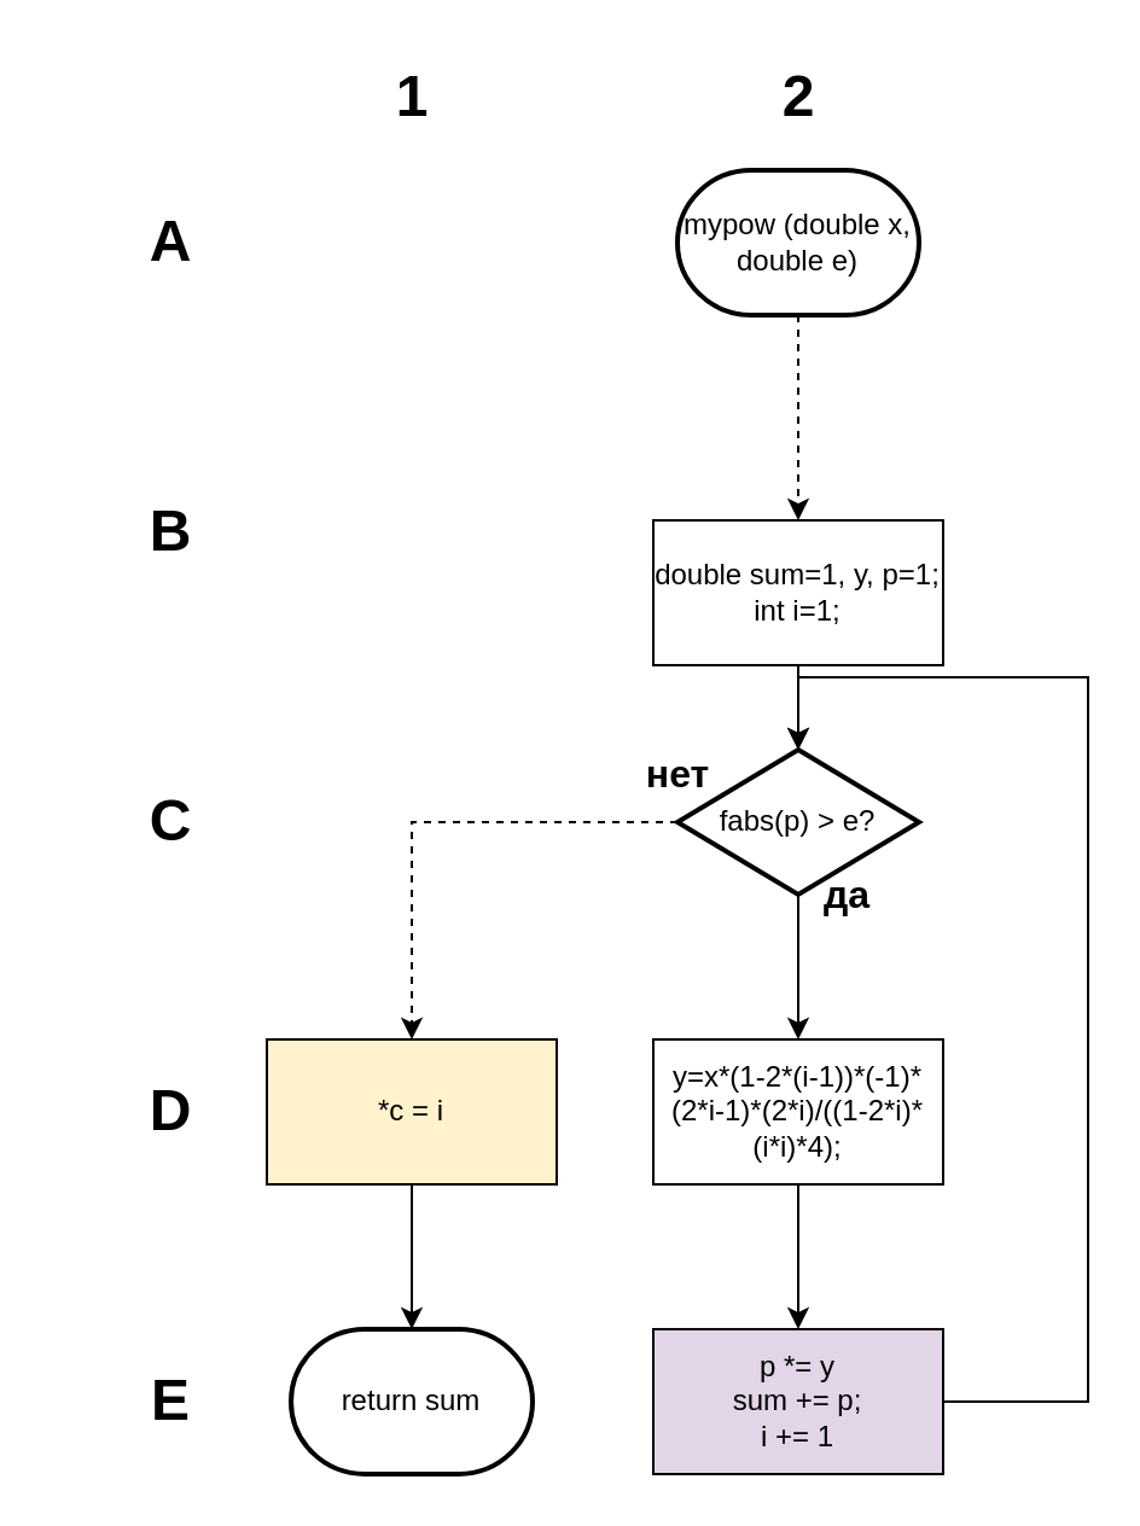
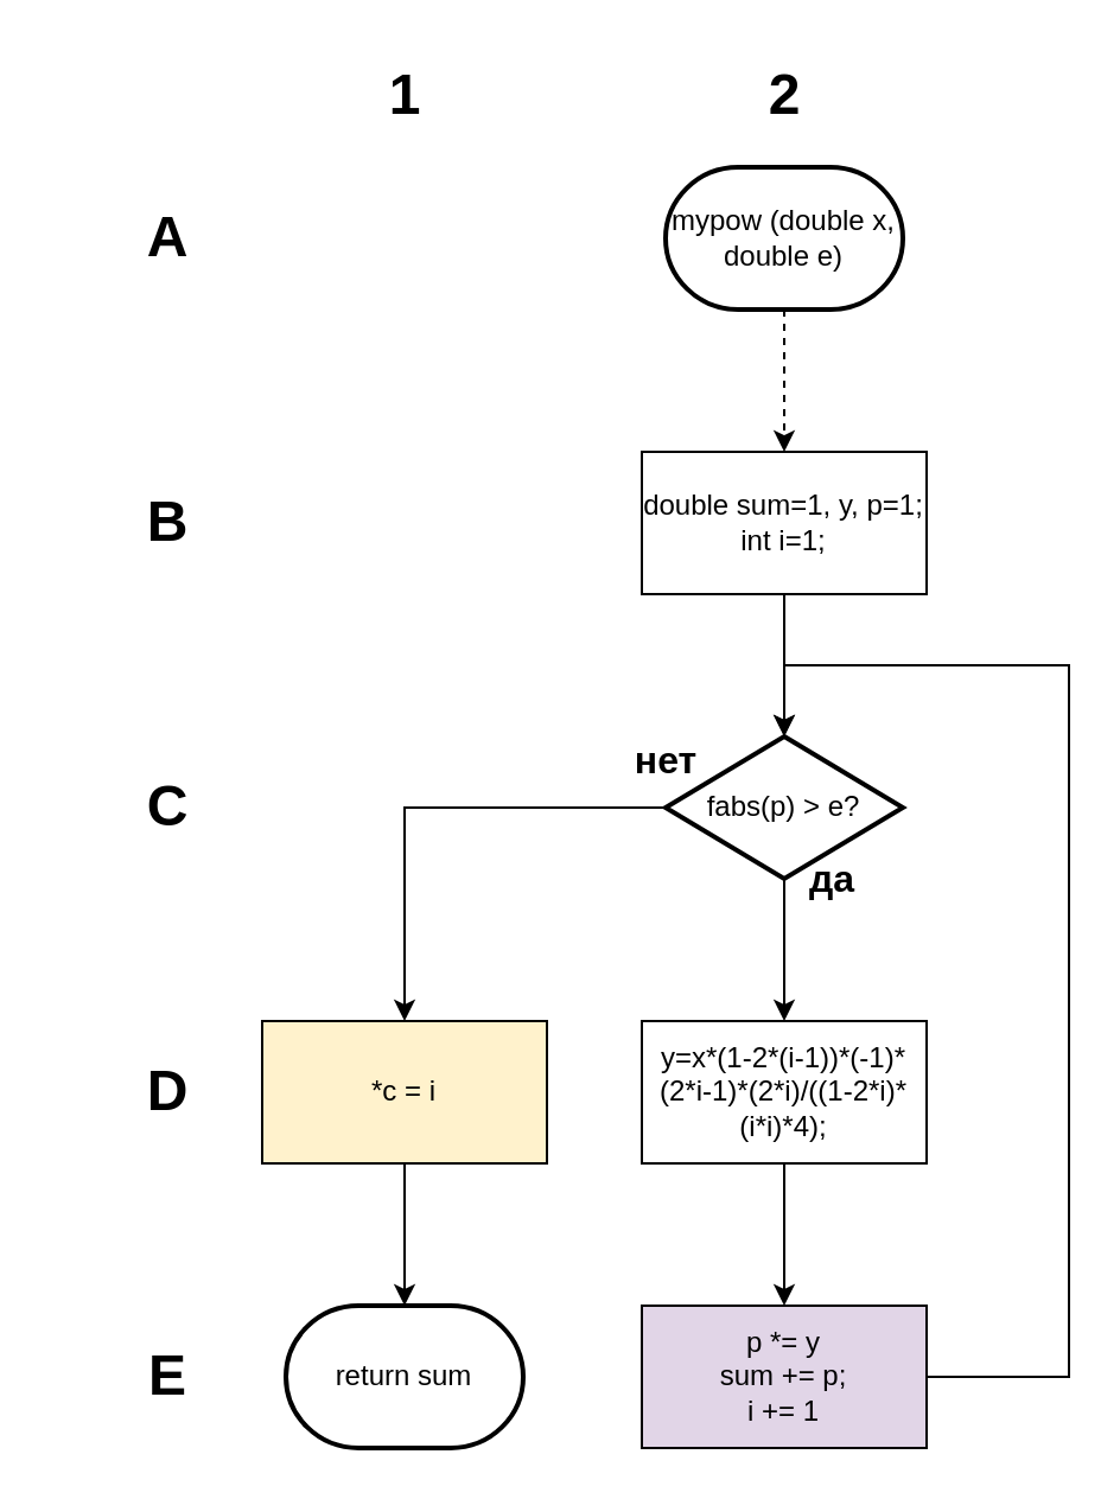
  <mxCell id="0" />
  <mxCell id="1" parent="0" />
  <mxCell id="2" value="" style="edgeStyle=orthogonalEdgeStyle;rounded=0;orthogonalLoop=1;jettySize=auto;html=1;dashed=1;" parent="1" source="3" target="5" edge="1"><mxGeometry relative="1" as="geometry" /></mxCell>
  <mxCell id="3" value="mypow (double x, double e)" style="strokeWidth=2;html=1;shape=mxgraph.flowchart.terminator;whiteSpace=wrap;" parent="1" vertex="1"><mxGeometry x="280" y="70" width="100" height="60" as="geometry" /></mxCell>
  <mxCell id="4" value="" style="edgeStyle=orthogonalEdgeStyle;rounded=0;orthogonalLoop=1;jettySize=auto;html=1;" parent="1" source="5" target="7" edge="1"><mxGeometry relative="1" as="geometry" /></mxCell>
- <mxCell id="5" value="double sum=1, y, p=1;&lt;br&gt;int i=1;" style="rounded=0;whiteSpace=wrap;html=1;" parent="1" vertex="1"><mxGeometry x="270" y="215" width="120" height="60" as="geometry" /></mxCell>
+ <mxCell id="5" value="double sum=1, y, p=1;&lt;br&gt;int i=1;" style="rounded=0;whiteSpace=wrap;html=1;" parent="1" vertex="1"><mxGeometry x="270" y="190" width="120" height="60" as="geometry" /></mxCell>
  <mxCell id="6" value="" style="edgeStyle=orthogonalEdgeStyle;rounded=0;orthogonalLoop=1;jettySize=auto;html=1;" parent="1" source="7" target="9" edge="1"><mxGeometry relative="1" as="geometry" /></mxCell>
  <mxCell id="7" value="fabs(p) &amp;gt; e?" style="strokeWidth=2;html=1;shape=mxgraph.flowchart.decision;whiteSpace=wrap;" parent="1" vertex="1"><mxGeometry x="280" y="310" width="100" height="60" as="geometry" /></mxCell>
  <mxCell id="8" value="" style="edgeStyle=orthogonalEdgeStyle;rounded=0;orthogonalLoop=1;jettySize=auto;html=1;" parent="1" source="9" target="10" edge="1"><mxGeometry relative="1" as="geometry" /></mxCell>
  <mxCell id="9" value="y=x*(1-2*(i-1))*(-1)*(2*i-1)*(2*i)/((1-2*i)*(i*i)*4);" style="rounded=0;whiteSpace=wrap;html=1;" parent="1" vertex="1"><mxGeometry x="270" y="430" width="120" height="60" as="geometry" /></mxCell>
  <mxCell id="10" value="p *= y&lt;br&gt;sum += p;&lt;br&gt;i += 1" style="rounded=0;whiteSpace=wrap;html=1;fillColor=#e1d5e7;" parent="1" vertex="1"><mxGeometry x="270" y="550" width="120" height="60" as="geometry" /></mxCell>
  <mxCell id="11" value="" style="endArrow=classic;html=1;rounded=0;exitX=1;exitY=0.5;exitDx=0;exitDy=0;entryX=0.5;entryY=0;entryDx=0;entryDy=0;entryPerimeter=0;" parent="1" source="10" target="7" edge="1"><mxGeometry width="50" height="50" relative="1" as="geometry"><mxPoint x="400" y="570" as="sourcePoint" /><mxPoint x="330" y="300" as="targetPoint" /><Array as="points"><mxPoint x="450" y="580" /><mxPoint x="450" y="280" /><mxPoint x="330" y="280" /></Array></mxGeometry></mxCell>
  <mxCell id="12" value="return sum" style="strokeWidth=2;html=1;shape=mxgraph.flowchart.terminator;whiteSpace=wrap;" parent="1" vertex="1"><mxGeometry x="120" y="550" width="100" height="60" as="geometry" /></mxCell>
  <mxCell id="13" value="1" style="text;strokeColor=none;fillColor=none;html=1;fontSize=24;fontStyle=1;verticalAlign=middle;align=center;" parent="1" vertex="1"><mxGeometry x="120" width="100" height="40" as="geometry" y="20" /></mxCell>
  <mxCell id="14" value="2" style="text;strokeColor=none;fillColor=none;html=1;fontSize=24;fontStyle=1;verticalAlign=middle;align=center;" parent="1" vertex="1"><mxGeometry x="280" width="100" height="40" as="geometry" y="20" /></mxCell>
  <mxCell id="15" value="A" style="text;strokeColor=none;fillColor=none;html=1;fontSize=24;fontStyle=1;verticalAlign=middle;align=center;" parent="1" vertex="1"><mxGeometry x="20" y="80" width="100" height="40" as="geometry" /></mxCell>
  <mxCell id="16" value="B" style="text;strokeColor=none;fillColor=none;html=1;fontSize=24;fontStyle=1;verticalAlign=middle;align=center;" parent="1" vertex="1"><mxGeometry x="20" y="200" width="100" height="40" as="geometry" /></mxCell>
  <mxCell id="17" value="C" style="text;strokeColor=none;fillColor=none;html=1;fontSize=24;fontStyle=1;verticalAlign=middle;align=center;" parent="1" vertex="1"><mxGeometry x="20" y="320" width="100" height="40" as="geometry" /></mxCell>
  <mxCell id="18" value="D" style="text;strokeColor=none;fillColor=none;html=1;fontSize=24;fontStyle=1;verticalAlign=middle;align=center;" parent="1" vertex="1"><mxGeometry x="20" y="440" width="100" height="40" as="geometry" /></mxCell>
  <mxCell id="19" value="E" style="text;strokeColor=none;fillColor=none;html=1;fontSize=24;fontStyle=1;verticalAlign=middle;align=center;" parent="1" vertex="1"><mxGeometry x="20" y="560" width="100" height="40" as="geometry" /></mxCell>
  <mxCell id="20" value="да" style="text;strokeColor=none;fillColor=none;html=1;fontSize=16;fontStyle=1;verticalAlign=middle;align=center;" parent="1" vertex="1"><mxGeometry x="300" y="350" width="100" height="40" as="geometry" /></mxCell>
  <mxCell id="21" value="нет" style="text;strokeColor=none;fillColor=none;html=1;fontSize=16;fontStyle=1;verticalAlign=middle;align=center;" parent="1" vertex="1"><mxGeometry x="230" y="300" width="100" height="40" as="geometry" /></mxCell>
  <mxCell id="22" value="" style="edgeStyle=orthogonalEdgeStyle;rounded=0;orthogonalLoop=1;jettySize=auto;html=1;" edge="1" parent="1" source="23" target="12"><mxGeometry relative="1" as="geometry" /></mxCell>
  <mxCell id="23" value="*c = i" style="rounded=0;whiteSpace=wrap;html=1;fillColor=#fff2cc;" vertex="1" parent="1"><mxGeometry x="110" y="430" width="120" height="60" as="geometry" /></mxCell>
- <mxCell id="24" value="" style="endArrow=classic;html=1;rounded=0;exitX=0.5;exitY=1;exitDx=0;exitDy=0;entryX=0.5;entryY=0;entryDx=0;entryDy=0;dashed=1;" edge="1" parent="1" source="21" target="23"><mxGeometry width="50" height="50" relative="1" as="geometry"><mxPoint x="340" y="550" as="sourcePoint" /><mxPoint x="390" y="500" as="targetPoint" /><Array as="points"><mxPoint x="170" y="340" /></Array></mxGeometry></mxCell>
+ <mxCell id="24" value="" style="endArrow=classic;html=1;rounded=0;exitX=0.5;exitY=1;exitDx=0;exitDy=0;entryX=0.5;entryY=0;entryDx=0;entryDy=0;" edge="1" parent="1" source="21" target="23"><mxGeometry width="50" height="50" relative="1" as="geometry"><mxPoint x="340" y="550" as="sourcePoint" /><mxPoint x="390" y="500" as="targetPoint" /><Array as="points"><mxPoint x="170" y="340" /></Array></mxGeometry></mxCell>
